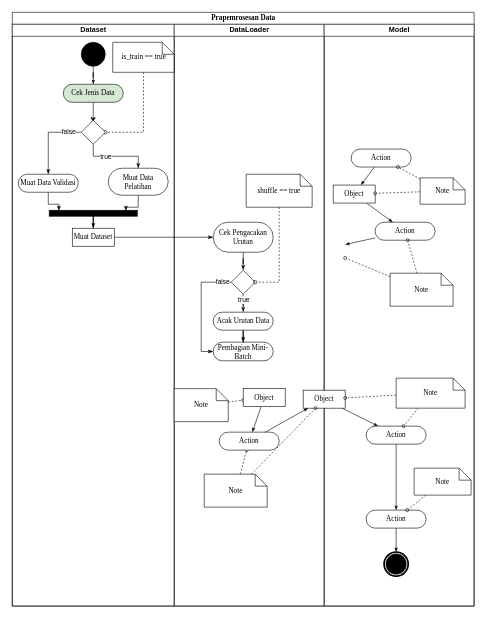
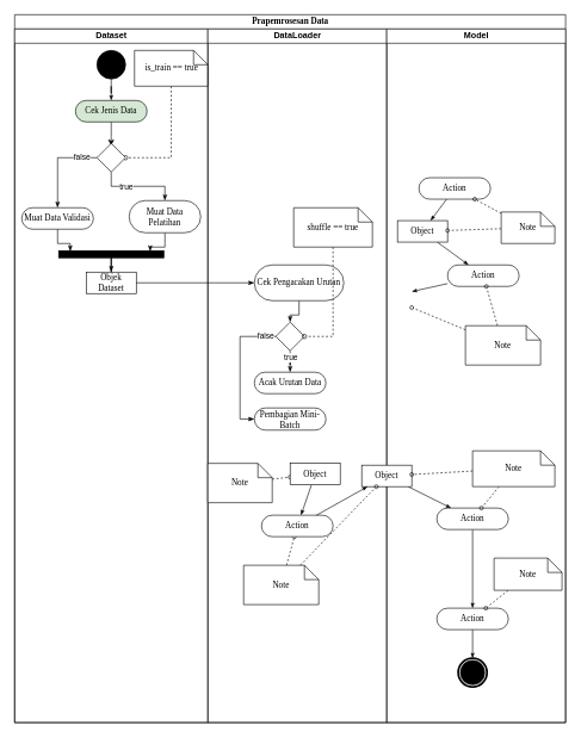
  <mxCell id="0" />
  <mxCell id="1" parent="0" />
  <mxCell id="2" value="Prapemrosesan Data" style="swimlane;html=1;childLayout=stackLayout;startSize=20;rounded=0;shadow=0;comic=0;labelBackgroundColor=none;strokeWidth=1;fontFamily=Verdana;fontSize=12;align=center;" parent="1" vertex="1"><mxGeometry x="20" y="20" width="770" height="990" as="geometry" /></mxCell>
  <mxCell id="3" value="Dataset" style="swimlane;html=1;startSize=20;" parent="2" vertex="1"><mxGeometry y="20" width="270" height="970" as="geometry" /></mxCell>
  <mxCell id="4" style="edgeStyle=orthogonalEdgeStyle;rounded=0;orthogonalLoop=1;jettySize=auto;html=1;entryX=0.11;entryY=0.124;entryDx=0;entryDy=0;entryPerimeter=0;endArrow=classicThin;endFill=1;" edge="1" parent="3" source="5" target="17"><mxGeometry relative="1" as="geometry" /></mxCell>
  <mxCell id="5" value="Muat Data Validasi" style="rounded=1;whiteSpace=wrap;html=1;shadow=0;comic=0;labelBackgroundColor=none;strokeWidth=1;fontFamily=Verdana;fontSize=12;align=center;arcSize=50;" vertex="1" parent="3"><mxGeometry x="10" y="250" width="100" height="30" as="geometry" /></mxCell>
  <mxCell id="6" style="edgeStyle=orthogonalEdgeStyle;rounded=0;orthogonalLoop=1;jettySize=auto;html=1;entryX=0.492;entryY=0.08;entryDx=0;entryDy=0;entryPerimeter=0;" edge="1" parent="3" source="19" target="15"><mxGeometry relative="1" as="geometry" /></mxCell>
  <mxCell id="7" style="edgeStyle=orthogonalEdgeStyle;rounded=0;html=1;labelBackgroundColor=none;startArrow=none;startFill=0;startSize=5;endArrow=classicThin;endFill=1;endSize=5;jettySize=auto;orthogonalLoop=1;strokeWidth=1;fontFamily=Verdana;fontSize=12" parent="3" source="10" target="19" edge="1"><mxGeometry relative="1" as="geometry" /></mxCell>
  <mxCell id="8" style="edgeStyle=orthogonalEdgeStyle;rounded=0;orthogonalLoop=1;jettySize=auto;html=1;dashed=1;endArrow=oval;endFill=0;" edge="1" parent="3" source="21" target="15"><mxGeometry relative="1" as="geometry"><Array as="points"><mxPoint x="219" y="180" /></Array></mxGeometry></mxCell>
- <mxCell id="9" value="Muat Dataset" style="rounded=0;whiteSpace=wrap;html=1;shadow=0;comic=0;labelBackgroundColor=none;strokeWidth=1;fontFamily=Verdana;fontSize=12;align=center;arcSize=50;" vertex="1" parent="3"><mxGeometry x="100" y="340" width="70" height="30" as="geometry" /></mxCell>
+ <mxCell id="9" value="Objek Dataset" style="rounded=0;whiteSpace=wrap;html=1;shadow=0;comic=0;labelBackgroundColor=none;strokeWidth=1;fontFamily=Verdana;fontSize=12;align=center;arcSize=50;" vertex="1" parent="3"><mxGeometry x="100" y="340" width="70" height="30" as="geometry" /></mxCell>
  <mxCell id="10" value="" style="ellipse;whiteSpace=wrap;html=1;rounded=0;shadow=0;comic=0;labelBackgroundColor=none;strokeWidth=1;fillColor=#000000;fontFamily=Verdana;fontSize=12;align=center;" parent="3" vertex="1"><mxGeometry x="115" y="30" width="40" height="40" as="geometry" /></mxCell>
  <mxCell id="11" style="edgeStyle=orthogonalEdgeStyle;rounded=0;orthogonalLoop=1;jettySize=auto;html=1;endArrow=classicThin;endFill=1;" edge="1" parent="3" source="15" target="5"><mxGeometry relative="1" as="geometry"><Array as="points"><mxPoint x="60" y="180" /></Array></mxGeometry></mxCell>
  <mxCell id="12" value="false" style="edgeLabel;html=1;align=center;verticalAlign=middle;resizable=0;points=[];" vertex="1" connectable="0" parent="11"><mxGeometry x="-0.65" y="-2" relative="1" as="geometry"><mxPoint as="offset" /></mxGeometry></mxCell>
  <mxCell id="13" style="edgeStyle=orthogonalEdgeStyle;rounded=0;orthogonalLoop=1;jettySize=auto;html=1;endArrow=classicThin;endFill=1;" edge="1" parent="3" source="15" target="20"><mxGeometry relative="1" as="geometry"><Array as="points"><mxPoint x="135" y="220" /><mxPoint x="210" y="220" /></Array></mxGeometry></mxCell>
  <mxCell id="14" value="true" style="edgeLabel;html=1;align=center;verticalAlign=middle;resizable=0;points=[];" vertex="1" connectable="0" parent="13"><mxGeometry x="0.209" y="-2" relative="1" as="geometry"><mxPoint x="-29.66" y="-2" as="offset" /></mxGeometry></mxCell>
  <mxCell id="15" value="" style="rhombus;whiteSpace=wrap;html=1;" vertex="1" parent="3"><mxGeometry x="115" y="160" width="40" height="40" as="geometry" /></mxCell>
  <mxCell id="16" style="edgeStyle=orthogonalEdgeStyle;rounded=0;orthogonalLoop=1;jettySize=auto;html=1;entryX=0.5;entryY=0;entryDx=0;entryDy=0;endArrow=classicThin;endFill=1;" edge="1" parent="3" source="17" target="9"><mxGeometry relative="1" as="geometry" /></mxCell>
  <mxCell id="17" value="" style="whiteSpace=wrap;html=1;rounded=0;shadow=0;comic=0;labelBackgroundColor=none;strokeWidth=1;fillColor=#000000;fontFamily=Verdana;fontSize=12;align=center;rotation=0;" vertex="1" parent="3"><mxGeometry x="61.5" y="310" width="147" height="10" as="geometry" /></mxCell>
  <mxCell id="18" style="edgeStyle=orthogonalEdgeStyle;rounded=0;orthogonalLoop=1;jettySize=auto;html=1;entryX=0.87;entryY=0.124;entryDx=0;entryDy=0;entryPerimeter=0;endArrow=classicThin;endFill=1;" edge="1" parent="3" source="20" target="17"><mxGeometry relative="1" as="geometry" /></mxCell>
  <mxCell id="19" value="Cek Jenis Data" style="rounded=1;whiteSpace=wrap;html=1;shadow=0;comic=0;labelBackgroundColor=none;strokeWidth=1;fontFamily=Verdana;fontSize=12;align=center;arcSize=50;fillColor=#d5e8d4;" parent="3" vertex="1"><mxGeometry x="85" y="100" width="100" height="30" as="geometry" /></mxCell>
  <mxCell id="20" value="Muat Data Pelatihan" style="rounded=1;whiteSpace=wrap;html=1;shadow=0;comic=0;labelBackgroundColor=none;strokeWidth=1;fontFamily=Verdana;fontSize=12;align=center;arcSize=50;" vertex="1" parent="3"><mxGeometry x="160" y="240" width="100" height="45" as="geometry" /></mxCell>
  <mxCell id="21" value="&lt;div&gt;is_train == true&lt;/div&gt;" style="shape=note;whiteSpace=wrap;html=1;rounded=0;shadow=0;comic=0;labelBackgroundColor=none;strokeWidth=1;fontFamily=Verdana;fontSize=12;align=center;size=20;" vertex="1" parent="3"><mxGeometry x="167.5" y="30" width="102.5" height="50" as="geometry" /></mxCell>
  <mxCell id="22" value="DataLoader" style="swimlane;html=1;startSize=20;" parent="2" vertex="1"><mxGeometry x="270" y="20" width="250" height="970" as="geometry" /></mxCell>
  <mxCell id="23" style="edgeStyle=none;rounded=0;html=1;labelBackgroundColor=none;startArrow=none;startFill=0;startSize=5;endArrow=classicThin;endFill=1;endSize=5;jettySize=auto;orthogonalLoop=1;strokeWidth=1;fontFamily=Verdana;fontSize=12" parent="22" source="39" target="38" edge="1"><mxGeometry relative="1" as="geometry" /></mxCell>
  <mxCell id="24" value="Note" style="shape=note;whiteSpace=wrap;html=1;rounded=0;shadow=0;comic=0;labelBackgroundColor=none;strokeWidth=1;fontFamily=Verdana;fontSize=12;align=center;size=20;" parent="22" vertex="1"><mxGeometry y="607.5" width="90" height="55" as="geometry" /></mxCell>
  <mxCell id="25" value="Note" style="shape=note;whiteSpace=wrap;html=1;rounded=0;shadow=0;comic=0;labelBackgroundColor=none;strokeWidth=1;fontFamily=Verdana;fontSize=12;align=center;size=20;" parent="22" vertex="1"><mxGeometry x="50" y="750" width="105" height="55" as="geometry" /></mxCell>
  <mxCell id="26" style="edgeStyle=orthogonalEdgeStyle;rounded=0;orthogonalLoop=1;jettySize=auto;html=1;endArrow=classicThin;endFill=1;" edge="1" parent="22" source="28" target="33"><mxGeometry relative="1" as="geometry" /></mxCell>
  <mxCell id="27" value="Pembagian Mini-Batch" style="rounded=1;whiteSpace=wrap;html=1;shadow=0;comic=0;labelBackgroundColor=none;strokeWidth=1;fontFamily=Verdana;fontSize=12;align=center;arcSize=50;" vertex="1" parent="22"><mxGeometry x="65" y="530" width="100" height="31" as="geometry" /></mxCell>
- <mxCell id="28" value="Cek Pengacakan Urutan" style="rounded=1;whiteSpace=wrap;html=1;shadow=0;comic=0;labelBackgroundColor=none;strokeWidth=1;fontFamily=Verdana;fontSize=12;align=center;arcSize=50;" parent="22" vertex="1"><mxGeometry x="65" y="330" width="100" height="50" as="geometry" /></mxCell>
+ <mxCell id="28" value="Cek Pengacakan Urutan" style="rounded=1;whiteSpace=wrap;html=1;shadow=0;comic=0;labelBackgroundColor=none;strokeWidth=1;fontFamily=Verdana;fontSize=12;align=center;arcSize=50;" parent="22" vertex="1"><mxGeometry x="65" y="330" width="125" height="50" as="geometry" /></mxCell>
  <mxCell id="29" style="edgeStyle=orthogonalEdgeStyle;rounded=0;orthogonalLoop=1;jettySize=auto;html=1;endArrow=classicThin;endFill=1;" edge="1" parent="22" source="33" target="35"><mxGeometry relative="1" as="geometry" /></mxCell>
  <mxCell id="30" value="true" style="edgeLabel;html=1;align=center;verticalAlign=middle;resizable=0;points=[];" vertex="1" connectable="0" parent="29"><mxGeometry x="0.487" relative="1" as="geometry"><mxPoint y="-7.14" as="offset" /></mxGeometry></mxCell>
  <mxCell id="31" style="edgeStyle=orthogonalEdgeStyle;rounded=0;orthogonalLoop=1;jettySize=auto;html=1;entryX=0;entryY=0.5;entryDx=0;entryDy=0;endArrow=classicThin;endFill=1;" edge="1" parent="22" source="33" target="27"><mxGeometry relative="1" as="geometry"><Array as="points"><mxPoint x="45" y="430" /><mxPoint x="45" y="546" /></Array></mxGeometry></mxCell>
  <mxCell id="32" value="false" style="edgeLabel;html=1;align=center;verticalAlign=middle;resizable=0;points=[];" vertex="1" connectable="0" parent="31"><mxGeometry x="-0.84" y="-1" relative="1" as="geometry"><mxPoint as="offset" /></mxGeometry></mxCell>
  <mxCell id="33" value="" style="rhombus;whiteSpace=wrap;html=1;" vertex="1" parent="22"><mxGeometry x="95" y="410" width="40" height="40" as="geometry" /></mxCell>
- <mxCell id="34" style="edgeStyle=orthogonalEdgeStyle;rounded=0;orthogonalLoop=1;jettySize=auto;html=1;entryX=0.5;entryY=0;entryDx=0;entryDy=0;endArrow=classicThin;endFill=1;" edge="1" parent="22" source="35" target="27"><mxGeometry relative="1" as="geometry" /></mxCell>
  <mxCell id="35" value="Acak Urutan Data" style="rounded=1;whiteSpace=wrap;html=1;shadow=0;comic=0;labelBackgroundColor=none;strokeWidth=1;fontFamily=Verdana;fontSize=12;align=center;arcSize=50;" vertex="1" parent="22"><mxGeometry x="65" y="480" width="100" height="30" as="geometry" /></mxCell>
  <mxCell id="36" style="edgeStyle=none;rounded=0;html=1;dashed=1;labelBackgroundColor=none;startArrow=none;startFill=0;startSize=5;endArrow=oval;endFill=0;endSize=5;jettySize=auto;orthogonalLoop=1;strokeWidth=1;fontFamily=Verdana;fontSize=12" parent="22" source="24" target="39" edge="1"><mxGeometry relative="1" as="geometry" /></mxCell>
  <mxCell id="37" style="edgeStyle=none;rounded=0;html=1;dashed=1;labelBackgroundColor=none;startArrow=none;startFill=0;startSize=5;endArrow=oval;endFill=0;endSize=5;jettySize=auto;orthogonalLoop=1;strokeWidth=1;fontFamily=Verdana;fontSize=12" parent="22" source="25" target="38" edge="1"><mxGeometry relative="1" as="geometry" /></mxCell>
  <mxCell id="38" value="Action" style="rounded=1;whiteSpace=wrap;html=1;shadow=0;comic=0;labelBackgroundColor=none;strokeWidth=1;fontFamily=Verdana;fontSize=12;align=center;arcSize=50;" parent="22" vertex="1"><mxGeometry x="75" y="680" width="100" height="30" as="geometry" /></mxCell>
  <mxCell id="39" value="Object" style="rounded=0;whiteSpace=wrap;html=1;shadow=0;comic=0;labelBackgroundColor=none;strokeWidth=1;fontFamily=Verdana;fontSize=12;align=center;arcSize=50;" parent="22" vertex="1"><mxGeometry x="115" y="607.5" width="70" height="30" as="geometry" /></mxCell>
  <mxCell id="40" style="edgeStyle=orthogonalEdgeStyle;rounded=0;orthogonalLoop=1;jettySize=auto;html=1;entryX=1;entryY=0.5;entryDx=0;entryDy=0;endArrow=oval;endFill=0;dashed=1;" edge="1" parent="22" source="41" target="33"><mxGeometry relative="1" as="geometry" /></mxCell>
  <mxCell id="41" value="shuffle == true" style="shape=note;whiteSpace=wrap;html=1;rounded=0;shadow=0;comic=0;labelBackgroundColor=none;strokeWidth=1;fontFamily=Verdana;fontSize=12;align=center;size=20;" vertex="1" parent="22"><mxGeometry x="120" y="250" width="110" height="55" as="geometry" /></mxCell>
  <mxCell id="42" value="Model" style="swimlane;html=1;startSize=20;" parent="2" vertex="1"><mxGeometry x="520" y="20" width="250" height="970" as="geometry" /></mxCell>
  <mxCell id="43" style="rounded=0;html=1;labelBackgroundColor=none;startArrow=none;startFill=0;startSize=5;endArrow=classicThin;endFill=1;endSize=5;jettySize=auto;orthogonalLoop=1;strokeWidth=1;fontFamily=Verdana;fontSize=12" parent="42" source="44" target="48" edge="1"><mxGeometry relative="1" as="geometry" /></mxCell>
  <mxCell id="44" value="Action" style="rounded=1;whiteSpace=wrap;html=1;shadow=0;comic=0;labelBackgroundColor=none;strokeWidth=1;fontFamily=Verdana;fontSize=12;align=center;arcSize=50;" parent="42" vertex="1"><mxGeometry x="45" y="208" width="100" height="30" as="geometry" /></mxCell>
  <mxCell id="45" style="edgeStyle=none;rounded=0;html=1;labelBackgroundColor=none;startArrow=none;startFill=0;startSize=5;endArrow=classicThin;endFill=1;endSize=5;jettySize=auto;orthogonalLoop=1;strokeWidth=1;fontFamily=Verdana;fontSize=12" parent="42" source="46" edge="1"><mxGeometry relative="1" as="geometry"><mxPoint x="35" y="367.222" as="targetPoint" /></mxGeometry></mxCell>
  <mxCell id="46" value="Action" style="rounded=1;whiteSpace=wrap;html=1;shadow=0;comic=0;labelBackgroundColor=none;strokeWidth=1;fontFamily=Verdana;fontSize=12;align=center;arcSize=50;" parent="42" vertex="1"><mxGeometry x="85" y="330" width="100" height="30" as="geometry" /></mxCell>
  <mxCell id="47" style="edgeStyle=none;rounded=0;html=1;labelBackgroundColor=none;startArrow=none;startFill=0;startSize=5;endArrow=classicThin;endFill=1;endSize=5;jettySize=auto;orthogonalLoop=1;strokeWidth=1;fontFamily=Verdana;fontSize=12" parent="42" source="48" target="46" edge="1"><mxGeometry relative="1" as="geometry" /></mxCell>
  <mxCell id="48" value="Object" style="rounded=0;whiteSpace=wrap;html=1;shadow=0;comic=0;labelBackgroundColor=none;strokeWidth=1;fontFamily=Verdana;fontSize=12;align=center;arcSize=50;" parent="42" vertex="1"><mxGeometry x="15" y="268" width="70" height="30" as="geometry" /></mxCell>
  <mxCell id="49" style="edgeStyle=none;rounded=0;html=1;labelBackgroundColor=none;startArrow=none;startFill=0;startSize=5;endArrow=classicThin;endFill=1;endSize=5;jettySize=auto;orthogonalLoop=1;strokeWidth=1;fontFamily=Verdana;fontSize=12" parent="42" source="50" target="52" edge="1"><mxGeometry relative="1" as="geometry" /></mxCell>
  <mxCell id="50" value="Object" style="rounded=0;whiteSpace=wrap;html=1;shadow=0;comic=0;labelBackgroundColor=none;strokeWidth=1;fontFamily=Verdana;fontSize=12;align=center;arcSize=50;" parent="42" vertex="1"><mxGeometry x="-35" y="610" width="70" height="30" as="geometry" /></mxCell>
  <mxCell id="51" style="edgeStyle=none;rounded=0;html=1;labelBackgroundColor=none;startArrow=none;startFill=0;startSize=5;endArrow=classicThin;endFill=1;endSize=5;jettySize=auto;orthogonalLoop=1;strokeWidth=1;fontFamily=Verdana;fontSize=12" parent="42" source="52" target="54" edge="1"><mxGeometry relative="1" as="geometry" /></mxCell>
  <mxCell id="52" value="Action" style="rounded=1;whiteSpace=wrap;html=1;shadow=0;comic=0;labelBackgroundColor=none;strokeWidth=1;fontFamily=Verdana;fontSize=12;align=center;arcSize=50;" parent="42" vertex="1"><mxGeometry x="70" y="670" width="100" height="30" as="geometry" /></mxCell>
  <mxCell id="53" style="edgeStyle=none;rounded=0;html=1;labelBackgroundColor=none;startArrow=none;startFill=0;startSize=5;endArrow=classicThin;endFill=1;endSize=5;jettySize=auto;orthogonalLoop=1;strokeWidth=1;fontFamily=Verdana;fontSize=12" parent="42" source="54" target="55" edge="1"><mxGeometry relative="1" as="geometry" /></mxCell>
  <mxCell id="54" value="Action" style="rounded=1;whiteSpace=wrap;html=1;shadow=0;comic=0;labelBackgroundColor=none;strokeWidth=1;fontFamily=Verdana;fontSize=12;align=center;arcSize=50;" parent="42" vertex="1"><mxGeometry x="70" y="810" width="100" height="30" as="geometry" /></mxCell>
  <mxCell id="55" value="" style="shape=mxgraph.bpmn.shape;html=1;verticalLabelPosition=bottom;labelBackgroundColor=#ffffff;verticalAlign=top;perimeter=ellipsePerimeter;outline=end;symbol=terminate;rounded=0;shadow=0;comic=0;strokeWidth=1;fontFamily=Verdana;fontSize=12;align=center;" parent="42" vertex="1"><mxGeometry x="100" y="880" width="40" height="40" as="geometry" /></mxCell>
  <mxCell id="56" style="edgeStyle=none;rounded=0;html=1;dashed=1;labelBackgroundColor=none;startArrow=none;startFill=0;startSize=5;endArrow=oval;endFill=0;endSize=5;jettySize=auto;orthogonalLoop=1;strokeWidth=1;fontFamily=Verdana;fontSize=12" parent="42" source="58" target="44" edge="1"><mxGeometry relative="1" as="geometry" /></mxCell>
  <mxCell id="57" style="edgeStyle=none;rounded=0;html=1;dashed=1;labelBackgroundColor=none;startArrow=none;startFill=0;startSize=5;endArrow=oval;endFill=0;endSize=5;jettySize=auto;orthogonalLoop=1;strokeWidth=1;fontFamily=Verdana;fontSize=12" parent="42" source="58" target="48" edge="1"><mxGeometry relative="1" as="geometry" /></mxCell>
  <mxCell id="58" value="Note" style="shape=note;whiteSpace=wrap;html=1;rounded=0;shadow=0;comic=0;labelBackgroundColor=none;strokeWidth=1;fontFamily=Verdana;fontSize=12;align=center;size=20;" parent="42" vertex="1"><mxGeometry x="160" y="256" width="75" height="44" as="geometry" /></mxCell>
  <mxCell id="59" style="edgeStyle=none;rounded=0;html=1;dashed=1;labelBackgroundColor=none;startArrow=none;startFill=0;startSize=5;endArrow=oval;endFill=0;endSize=5;jettySize=auto;orthogonalLoop=1;strokeWidth=1;fontFamily=Verdana;fontSize=12" parent="42" source="61" target="46" edge="1"><mxGeometry relative="1" as="geometry" /></mxCell>
  <mxCell id="60" style="edgeStyle=none;rounded=0;html=1;dashed=1;labelBackgroundColor=none;startArrow=none;startFill=0;startSize=5;endArrow=oval;endFill=0;endSize=5;jettySize=auto;orthogonalLoop=1;strokeWidth=1;fontFamily=Verdana;fontSize=12" parent="42" source="61" edge="1"><mxGeometry relative="1" as="geometry"><mxPoint x="35" y="389.538" as="targetPoint" /></mxGeometry></mxCell>
  <mxCell id="61" value="Note" style="shape=note;whiteSpace=wrap;html=1;rounded=0;shadow=0;comic=0;labelBackgroundColor=none;strokeWidth=1;fontFamily=Verdana;fontSize=12;align=center;size=20;" parent="42" vertex="1"><mxGeometry x="110" y="415" width="105" height="55" as="geometry" /></mxCell>
  <mxCell id="62" style="edgeStyle=none;rounded=0;html=1;dashed=1;labelBackgroundColor=none;startArrow=none;startFill=0;startSize=5;endArrow=oval;endFill=0;endSize=5;jettySize=auto;orthogonalLoop=1;strokeWidth=1;fontFamily=Verdana;fontSize=12" parent="42" source="64" target="52" edge="1"><mxGeometry relative="1" as="geometry" /></mxCell>
  <mxCell id="63" style="edgeStyle=none;rounded=0;html=1;dashed=1;labelBackgroundColor=none;startArrow=none;startFill=0;startSize=5;endArrow=oval;endFill=0;endSize=5;jettySize=auto;orthogonalLoop=1;strokeWidth=1;fontFamily=Verdana;fontSize=12" parent="42" source="64" target="50" edge="1"><mxGeometry relative="1" as="geometry" /></mxCell>
  <mxCell id="64" value="Note" style="shape=note;whiteSpace=wrap;html=1;rounded=0;shadow=0;comic=0;labelBackgroundColor=none;strokeWidth=1;fontFamily=Verdana;fontSize=12;align=center;size=20;" parent="42" vertex="1"><mxGeometry x="120" y="590" width="115" height="50" as="geometry" /></mxCell>
  <mxCell id="65" style="edgeStyle=none;rounded=0;html=1;dashed=1;labelBackgroundColor=none;startArrow=none;startFill=0;startSize=5;endArrow=oval;endFill=0;endSize=5;jettySize=auto;orthogonalLoop=1;strokeWidth=1;fontFamily=Verdana;fontSize=12" parent="42" source="66" target="54" edge="1"><mxGeometry relative="1" as="geometry" /></mxCell>
  <mxCell id="66" value="Note" style="shape=note;whiteSpace=wrap;html=1;rounded=0;shadow=0;comic=0;labelBackgroundColor=none;strokeWidth=1;fontFamily=Verdana;fontSize=12;align=center;size=20;" parent="42" vertex="1"><mxGeometry x="150" y="740" width="95" height="45" as="geometry" /></mxCell>
  <mxCell id="67" style="edgeStyle=none;rounded=0;html=1;labelBackgroundColor=none;startArrow=none;startFill=0;startSize=5;endArrow=classicThin;endFill=1;endSize=5;jettySize=auto;orthogonalLoop=1;strokeWidth=1;fontFamily=Verdana;fontSize=12" parent="2" source="38" target="50" edge="1"><mxGeometry relative="1" as="geometry" /></mxCell>
  <mxCell id="68" style="edgeStyle=none;rounded=0;html=1;dashed=1;labelBackgroundColor=none;startArrow=none;startFill=0;startSize=5;endArrow=oval;endFill=0;endSize=5;jettySize=auto;orthogonalLoop=1;strokeWidth=1;fontFamily=Verdana;fontSize=12" parent="2" source="25" target="50" edge="1"><mxGeometry relative="1" as="geometry" /></mxCell>
  <mxCell id="69" style="edgeStyle=orthogonalEdgeStyle;rounded=0;orthogonalLoop=1;jettySize=auto;html=1;entryX=0;entryY=0.5;entryDx=0;entryDy=0;endArrow=classicThin;endFill=1;" edge="1" parent="2" source="9" target="28"><mxGeometry relative="1" as="geometry" /></mxCell>
